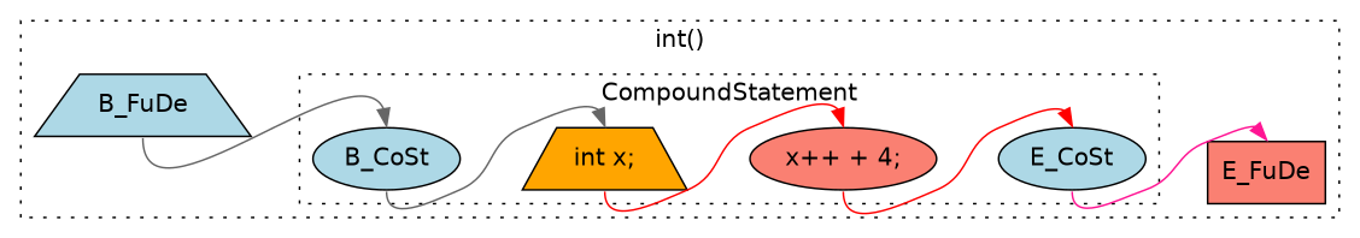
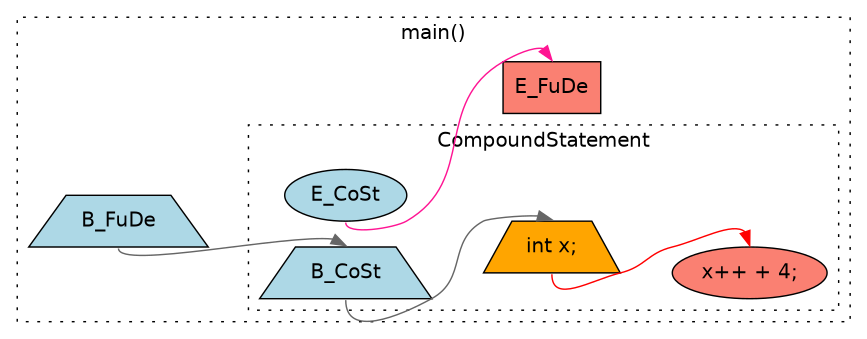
  digraph {
    compound=true
    fontname="DejaVu Sans"
    rankdir=LR
    node [fillcolor=lightblue fontname="DejaVu Sans" shape=trapezium style=filled]
    edge [color=gray40 fontname="DejaVu Sans" headport=n tailport=s weight=8]
-   n1 [label=B_CoSt shape=ellipse]
+   n1 [label=B_CoSt]
    n2 [label=E_CoSt shape=ellipse]
    n3 [fillcolor=orange label="int x;"]
    n4 [fillcolor=salmon label="x++ + 4;" shape=ellipse]
    n5 [label=B_FuDe]
    n6 [fillcolor=salmon label=E_FuDe shape=box]
    subgraph cluster_1 {
-     label="int()"
+     label="main()"
      style=dotted
      n5
      n6
      subgraph cluster_2 {
        label=CompoundStatement
        style=dotted
        n1
        n2
        n3
        n4
      }
    }
    n1 -> n3
    n2 -> n6 [color=deeppink]
    n3 -> n4 [color=red]
-   n4 -> n2 [color=red]
    n5 -> n1
  }
